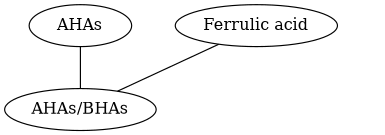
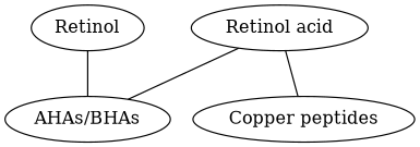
  graph {
-   Retinol [label=AHAs]
+   Retinol
    "AHAs/BHAs"
-   "Ferrulic acid"
+   "Ferrulic acid" [label="Retinol acid"]
+   "Copper peptides"
    Retinol -- "AHAs/BHAs"
    "Ferrulic acid" -- "AHAs/BHAs"
+   "Ferrulic acid" -- "Copper peptides"
  }
